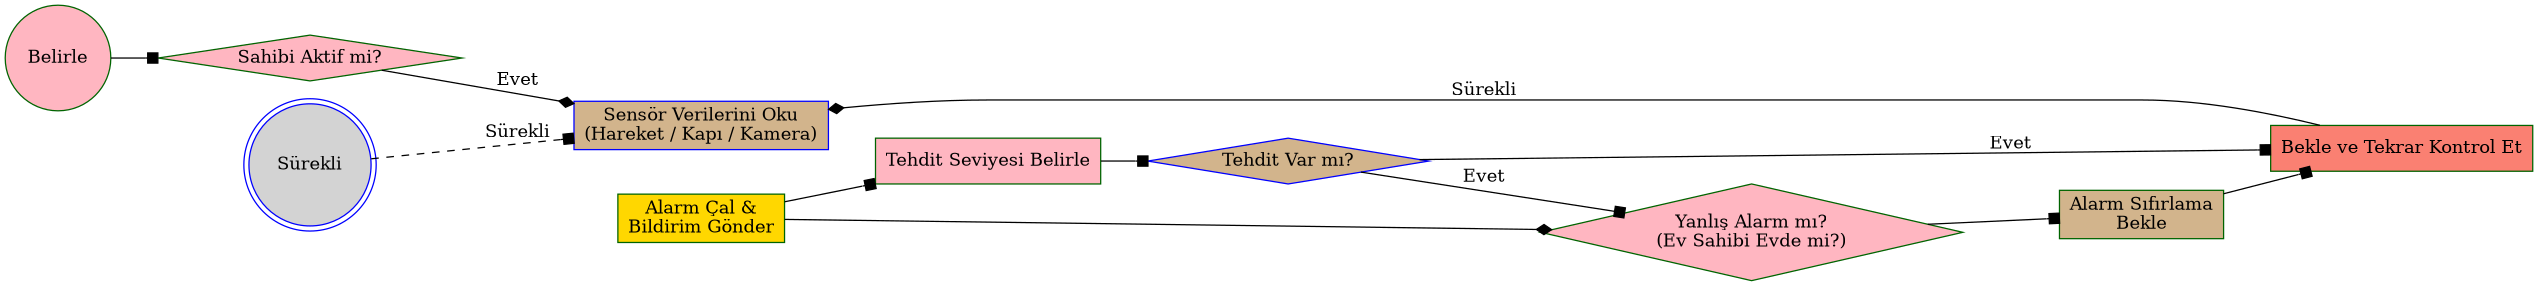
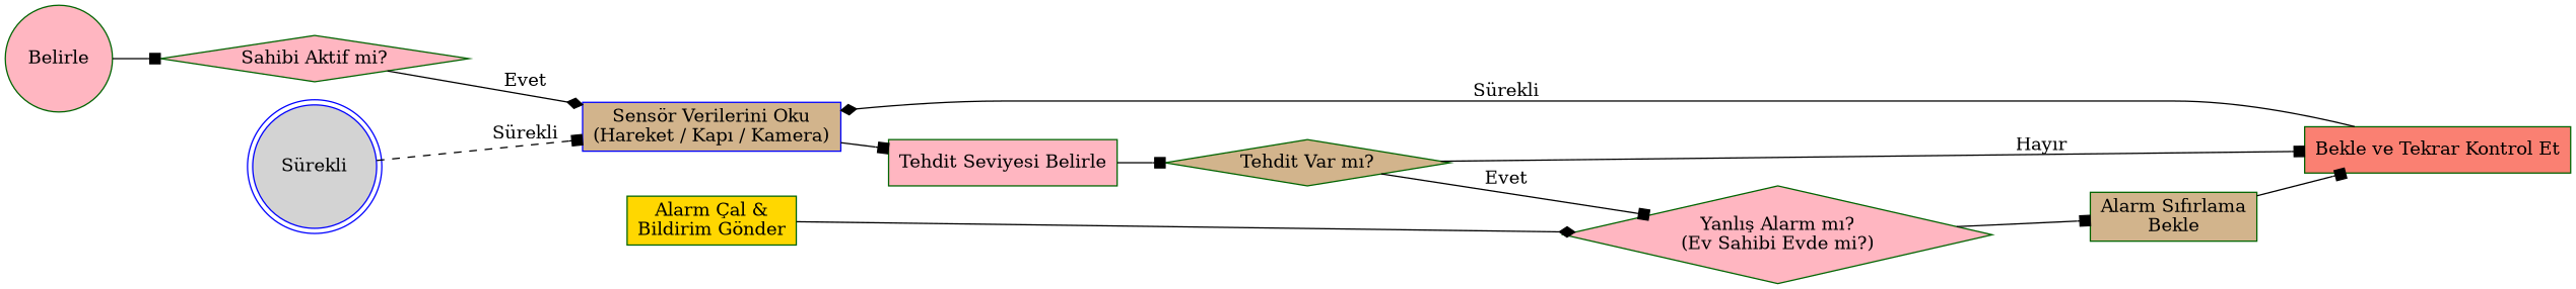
  digraph {
    fontname="DejaVu Serif"
    rankdir=LR
    node [color=darkgreen fillcolor=lightpink fontname="DejaVu Serif" shape=box style=filled]
    edge [arrowhead=box fontname="DejaVu Serif"]
    n1 [label=Belirle shape=circle]
    n2 [label="Sahibi Aktif mi?" shape=diamond]
    n3 [color=blue fillcolor=tan label="Sensör Verilerini Oku\n(Hareket / Kapı / Kamera)"]
    n4 [label="Tehdit Seviyesi Belirle"]
-   n5 [color=blue fillcolor=tan label="Tehdit Var mı?" shape=diamond]
+   n5 [fillcolor=tan label="Tehdit Var mı?" shape=diamond]
    n6 [fillcolor=salmon label="Bekle ve Tekrar Kontrol Et"]
    n7 [label="Yanlış Alarm mı?\n(Ev Sahibi Evde mi?)" shape=diamond]
    n8 [fillcolor=gold label="Alarm Çal &\nBildirim Gönder"]
    n9 [fillcolor=tan label="Alarm Sıfırlama\nBekle"]
    n10 [color=blue fillcolor=lightgrey label="Sürekli" shape=doublecircle]
    n1 -> n2
    n2 -> n3 [arrowhead=diamond label=Evet]
-   n8 -> n4
+   n3 -> n4
    n4 -> n5
-   n5 -> n6 [label=Evet]
+   n5 -> n6 [label="Hayır"]
    n5 -> n7 [label=Evet]
    n6 -> n3 [arrowhead=diamond label="Sürekli"]
    n7 -> n9
    n8 -> n7 [arrowhead=diamond]
    n9 -> n6
    n10 -> n3 [label="Sürekli" style=dashed]
  }
